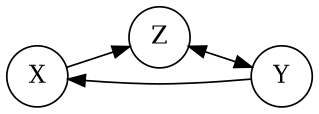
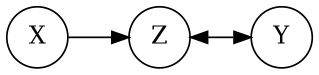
  digraph {
    concentrate=true
    rankdir=LR
    node [shape=circle style=state]
    X [width=0.5]
    Z [width=0.5]
    Y [width=0.5]
    X -> Z
    Z -> Y
-   Y -> X
    Y -> Z
  }
